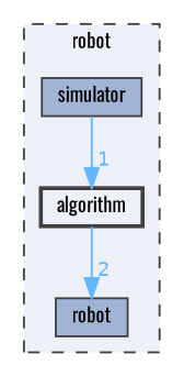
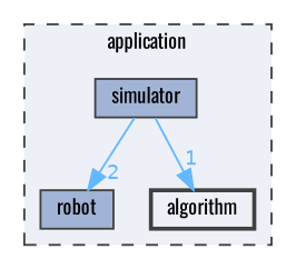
  digraph {
    compound=true
    fontname=Oswald
    node [color=grey25 fillcolor="#a2b4d6" fontname=Oswald fontsize=10 shape=box style=filled]
    edge [color=steelblue1 fontcolor=steelblue1 fontname=Oswald fontsize=10 labeldistance=1.5 labelfontname=Helvetica labelfontsize=10]
    n1 [height=0.2 label=simulator width=0.4]
    n2 [height=0.2 label=robot width=0.4]
    n3 [fillcolor="#edf0f7" height=0.2 label=algorithm style="filled,bold" width=0.4]
    subgraph cluster_1 {
      bgcolor="#edf0f7"
      fontsize=10
-     label=robot
+     label=application
      pencolor=grey25
      style="filled,dashed"
      n1
      n2
      n3
    }
    n1 -> n3 [headlabel=1]
-   n3 -> n2 [headlabel=2]
+   n1 -> n2 [headlabel=2]
  }
